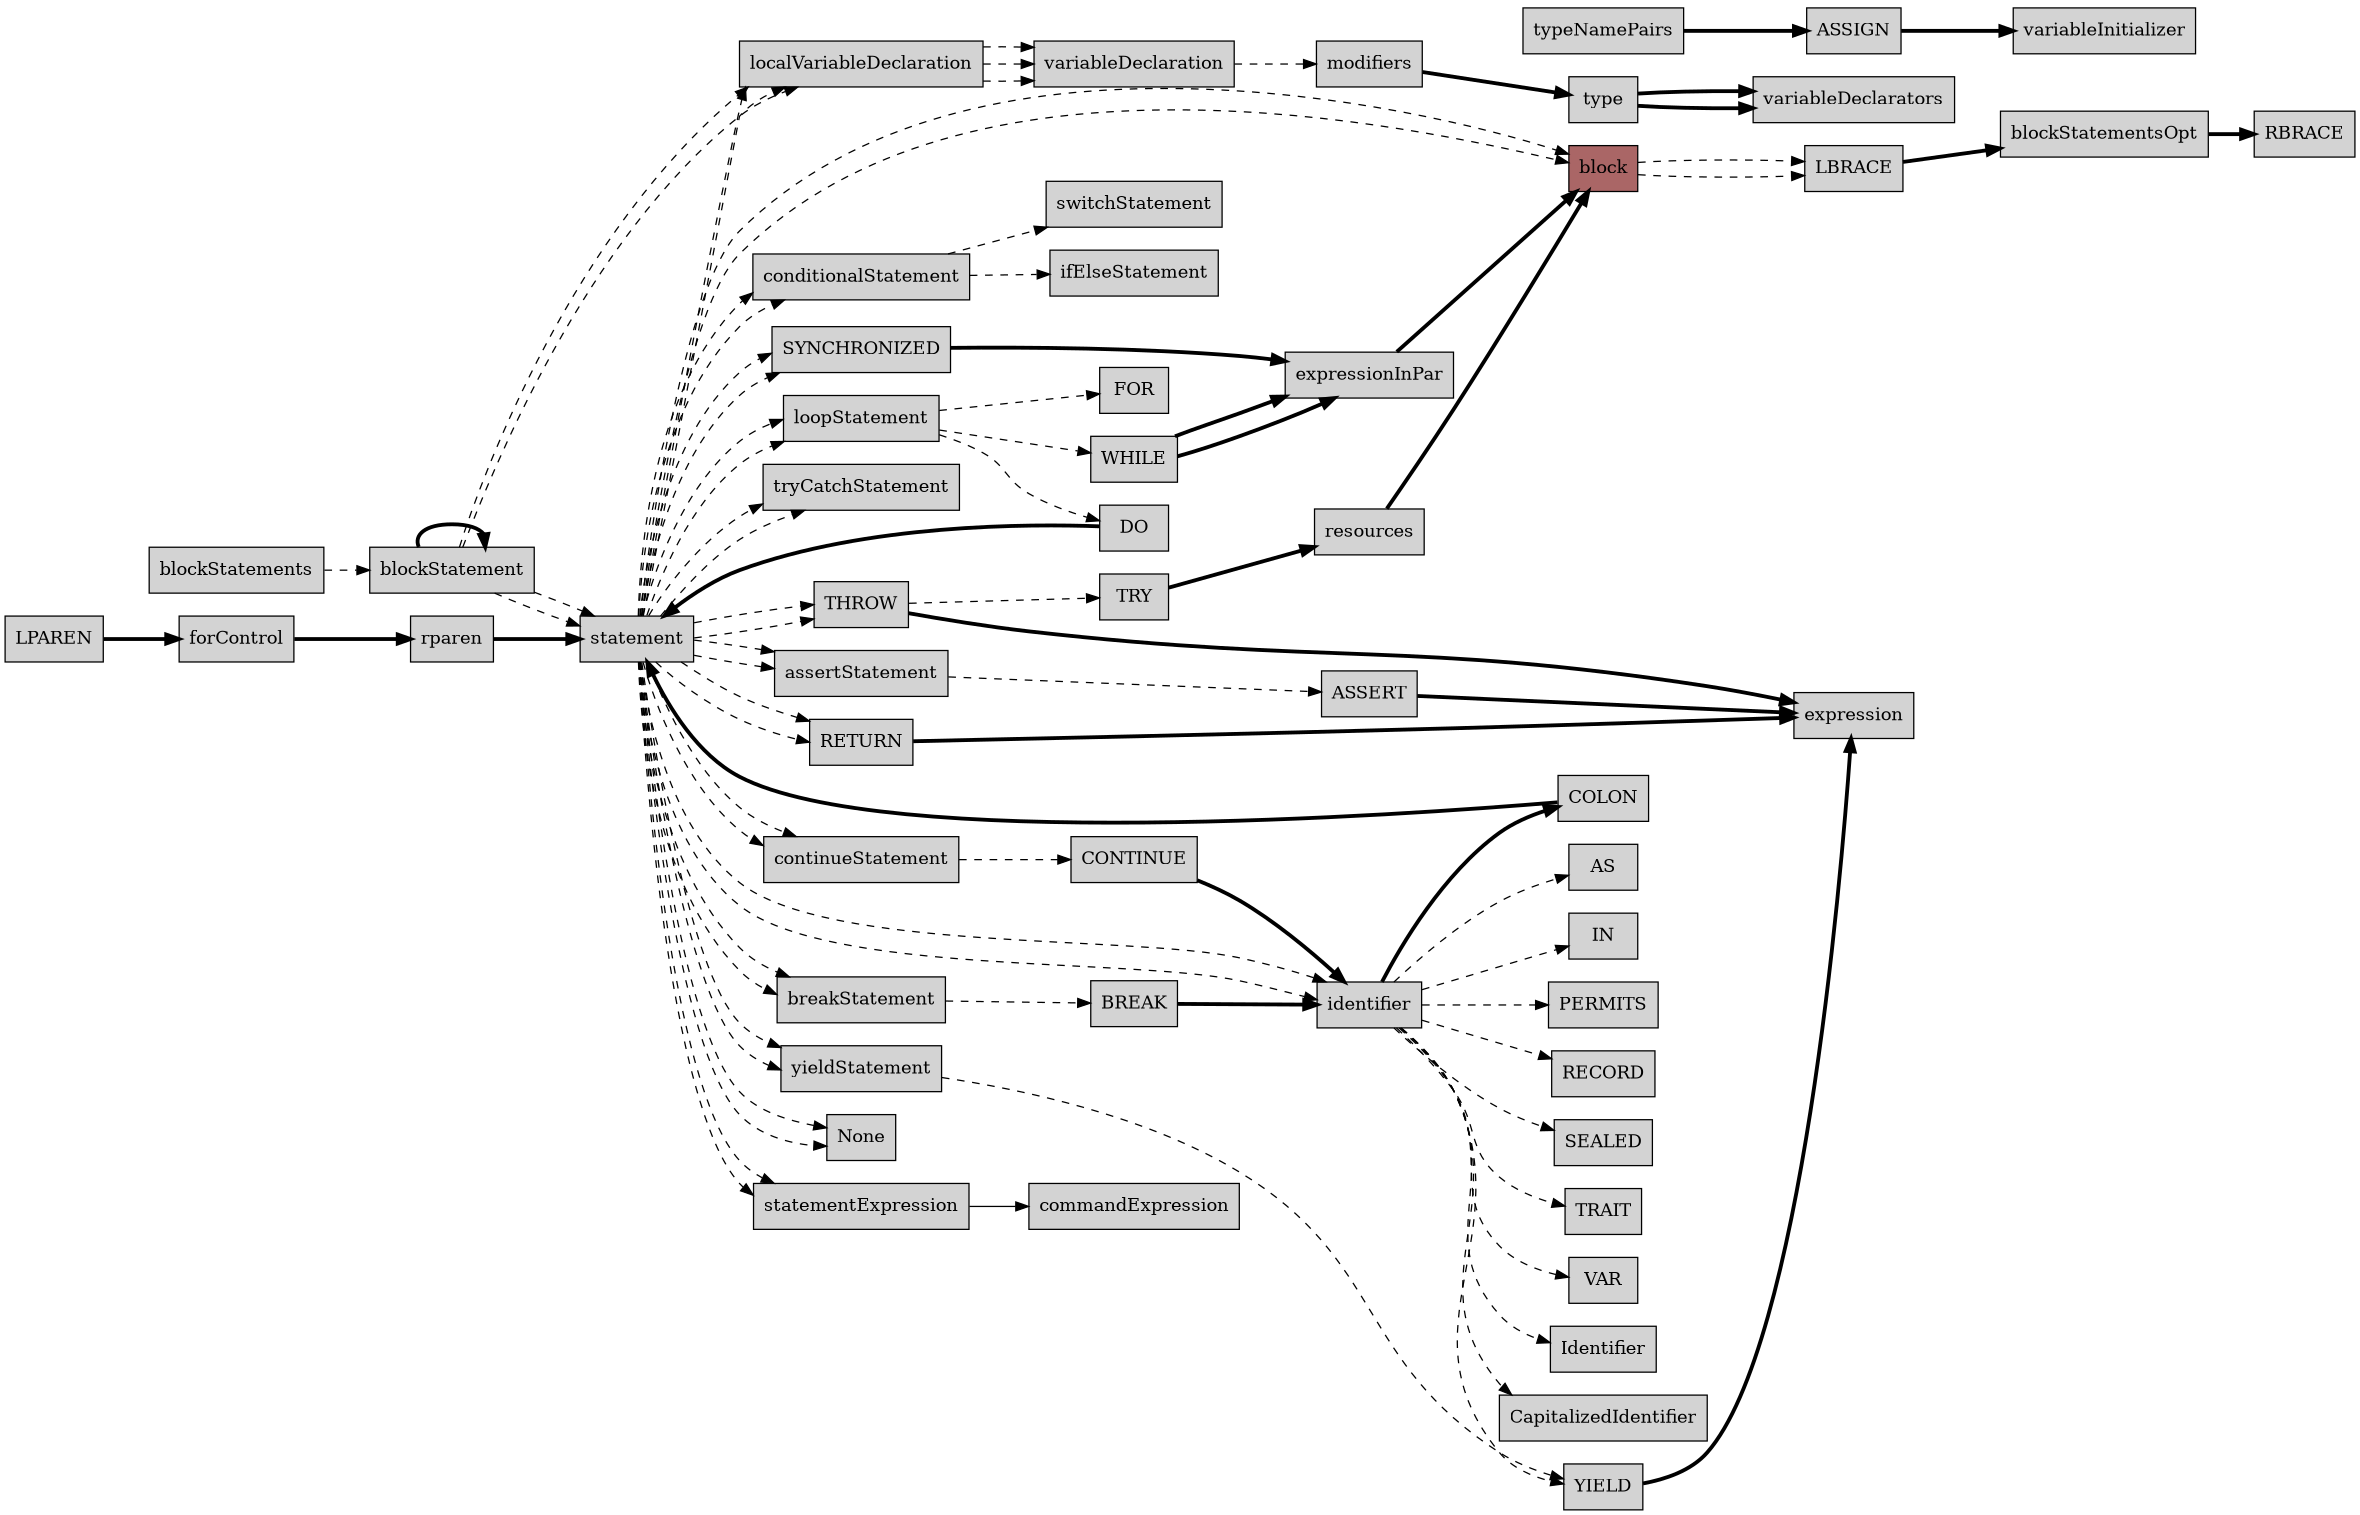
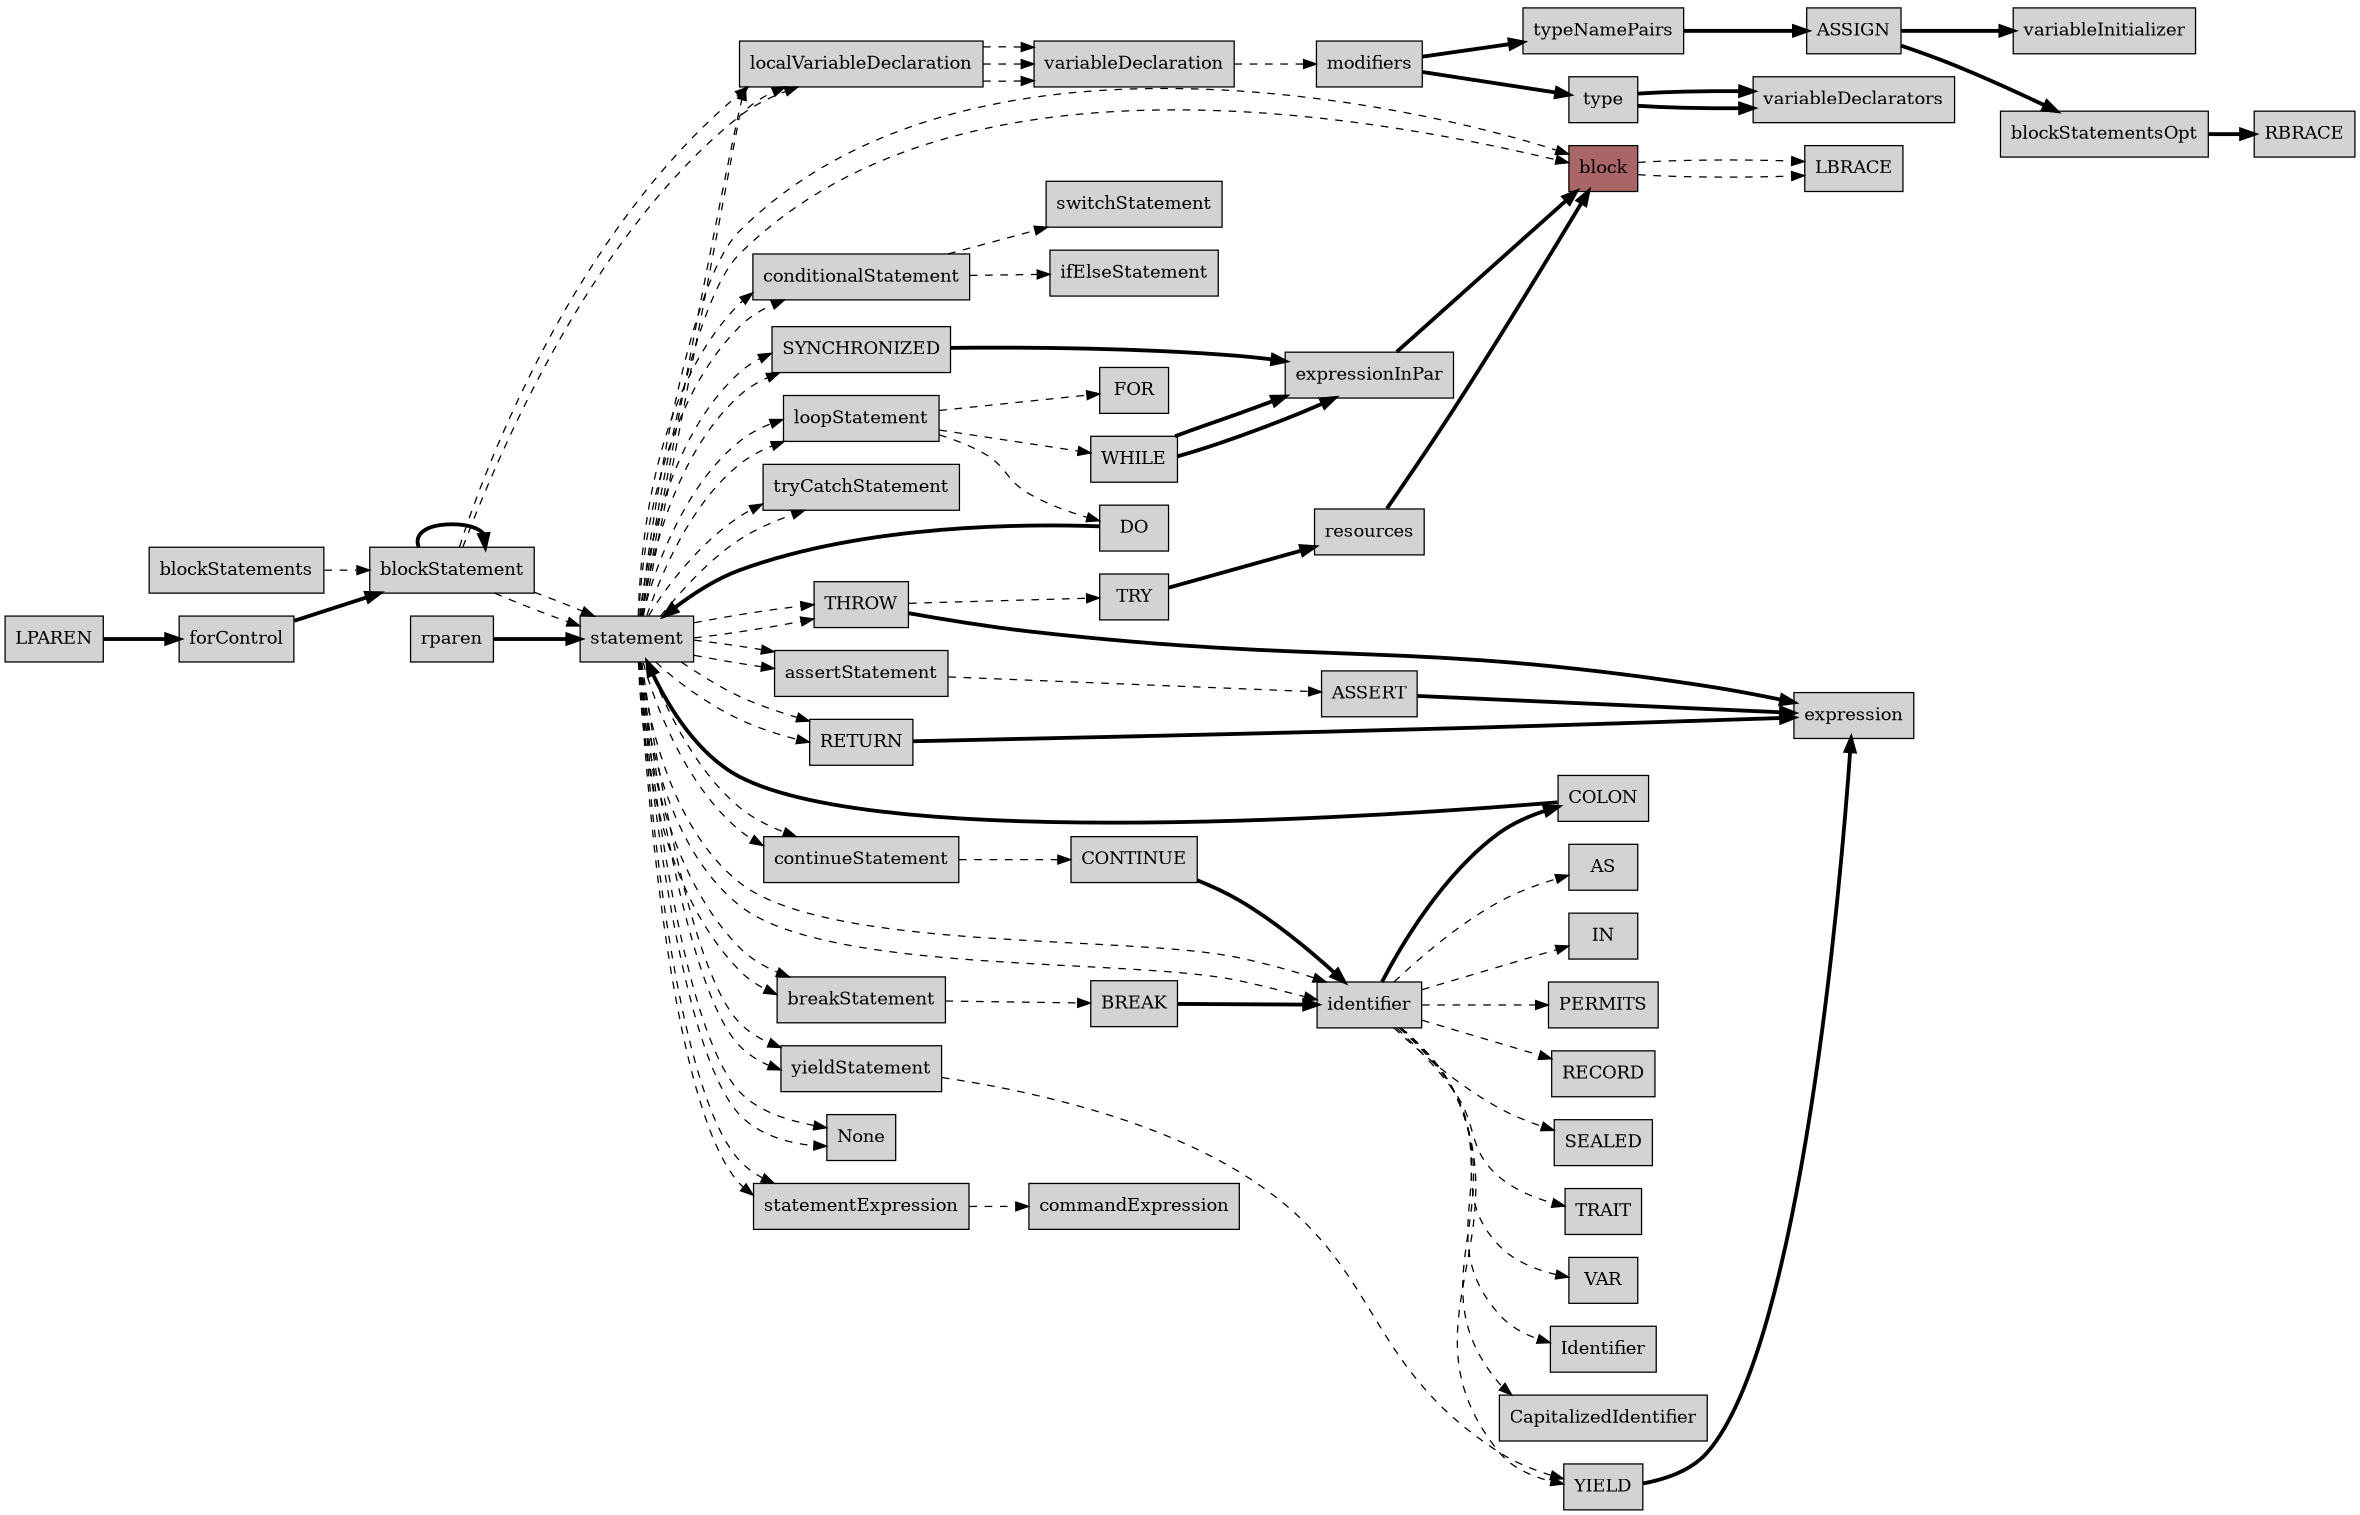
  digraph {
    rankdir=LR
    node [shape=box style=filled]
    edge [style=dashed]
    block [fillcolor="#aa6666"]
    LBRACE
    blockStatementsOpt
    RBRACE
    blockStatements
    blockStatement
    localVariableDeclaration
    statement
    variableDeclaration
    conditionalStatement
    loopStatement
    tryCatchStatement
    SYNCHRONIZED
    RETURN
    THROW
    breakStatement
    continueStatement
    yieldStatement
    identifier
    assertStatement
    statementExpression
    None
    modifiers
    type
    typeNamePairs
    variableDeclarators
    ifElseStatement
    switchStatement
    FOR
    WHILE
    DO
    expressionInPar
    expression
    TRY
    BREAK
    CONTINUE
    YIELD
    COLON
    Identifier
    CapitalizedIdentifier
    AS
    IN
    PERMITS
    RECORD
    SEALED
    TRAIT
    VAR
    ASSERT
    commandExpression
    resources
    ASSIGN
    variableInitializer
    LPAREN
    forControl
    rparen
    block -> LBRACE
    block -> LBRACE
-   LBRACE -> blockStatementsOpt [penwidth=3.0 style=""]
+   ASSIGN -> blockStatementsOpt [penwidth=3.0 style=""]
    blockStatementsOpt -> RBRACE [penwidth=3.0 style=""]
    blockStatements -> blockStatement
    blockStatement -> blockStatement [penwidth=3.0 style=""]
    blockStatement -> localVariableDeclaration
    blockStatement -> localVariableDeclaration
    blockStatement -> statement
    blockStatement -> statement
    localVariableDeclaration -> variableDeclaration
    localVariableDeclaration -> variableDeclaration
    localVariableDeclaration -> variableDeclaration
    statement -> block
    statement -> block
    statement -> localVariableDeclaration
    statement -> localVariableDeclaration
    statement -> conditionalStatement
    statement -> conditionalStatement
    statement -> loopStatement
    statement -> loopStatement
    statement -> tryCatchStatement
    statement -> tryCatchStatement
    statement -> SYNCHRONIZED
    statement -> SYNCHRONIZED
    statement -> RETURN
    statement -> RETURN
    statement -> THROW
    statement -> THROW
    statement -> breakStatement
    statement -> breakStatement
    statement -> continueStatement
    statement -> continueStatement
    statement -> yieldStatement
    statement -> yieldStatement
    statement -> identifier
    statement -> identifier
    statement -> assertStatement
    statement -> assertStatement
    statement -> statementExpression
    statement -> statementExpression
    statement -> None
    statement -> None
    variableDeclaration -> modifiers
    conditionalStatement -> ifElseStatement
    conditionalStatement -> switchStatement
    loopStatement -> FOR
    loopStatement -> WHILE
    loopStatement -> DO
    SYNCHRONIZED -> expressionInPar [penwidth=3.0 style=""]
    RETURN -> expression [penwidth=3.0 style=""]
    THROW -> expression [penwidth=3.0 style=""]
    THROW -> TRY
    breakStatement -> BREAK
    continueStatement -> CONTINUE
    yieldStatement -> YIELD
    identifier -> YIELD
    identifier -> COLON [penwidth=3.0 style=""]
    identifier -> Identifier
    identifier -> CapitalizedIdentifier
    identifier -> AS
    identifier -> IN
    identifier -> PERMITS
    identifier -> RECORD
    identifier -> SEALED
    identifier -> TRAIT
    identifier -> VAR
    assertStatement -> ASSERT
-   statementExpression -> commandExpression [style=solid]
+   statementExpression -> commandExpression
    modifiers -> type [penwidth=3.0 style=""]
+   modifiers -> typeNamePairs [penwidth=3.0 style=""]
    type -> variableDeclarators [penwidth=3.0 style=""]
    type -> variableDeclarators [penwidth=3.0 style=""]
    typeNamePairs -> ASSIGN [penwidth=3.0 style=""]
    WHILE -> expressionInPar [penwidth=3.0 style=""]
    WHILE -> expressionInPar [penwidth=3.0 style=""]
    DO -> statement [penwidth=3.0 style=""]
    expressionInPar -> block [penwidth=3.0 style=""]
    TRY -> resources [penwidth=3.0 style=""]
    BREAK -> identifier [penwidth=3.0 style=""]
    CONTINUE -> identifier [penwidth=3.0 style=""]
    YIELD -> expression [penwidth=3.0 style=""]
    COLON -> statement [penwidth=3.0 style=""]
    ASSERT -> expression [penwidth=3.0 style=""]
    resources -> block [penwidth=3.0 style=""]
    ASSIGN -> variableInitializer [penwidth=3.0 style=""]
    LPAREN -> forControl [penwidth=3.0 style=""]
-   forControl -> rparen [penwidth=3.0 style=""]
+   forControl -> blockStatement [penwidth=3.0 style=""]
    rparen -> statement [penwidth=3.0 style=""]
  }
